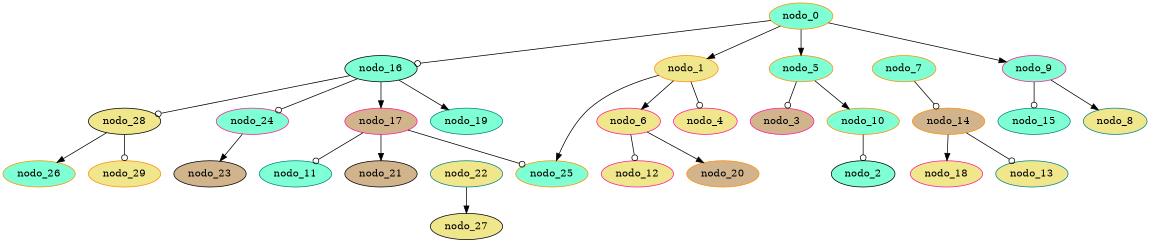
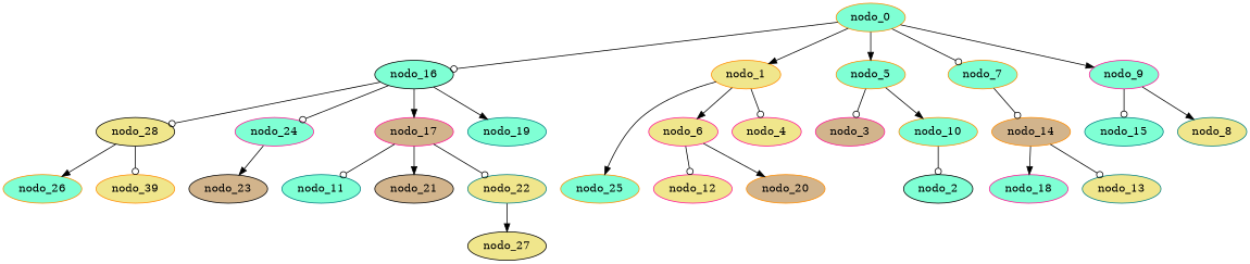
  digraph {
    node [color=darkorange fillcolor=aquamarine style=filled]
    edge [arrowhead=normal]
    nodo_16 [color=black]
    nodo_0
    nodo_1 [fillcolor=khaki]
    nodo_5
    nodo_7
    nodo_9 [color=deeppink]
    nodo_28 [color=black fillcolor=khaki]
    nodo_24 [color=deeppink]
    nodo_17 [color=deeppink fillcolor=tan]
    nodo_19 [color=teal]
    nodo_25
    nodo_6 [color=deeppink fillcolor=khaki]
    nodo_4 [color=deeppink fillcolor=khaki]
    nodo_3 [color=deeppink fillcolor=tan]
    nodo_10
    nodo_14 [fillcolor=tan]
    nodo_15 [color=teal]
    nodo_8 [color=teal fillcolor=khaki]
    nodo_26
-   nodo_29 [fillcolor=khaki]
+   nodo_29 [fillcolor=khaki label=nodo_39]
    nodo_23 [color=black fillcolor=tan]
    nodo_11 [color=teal]
    nodo_21 [color=black fillcolor=tan]
    nodo_22 [color=teal fillcolor=khaki]
    nodo_12 [color=deeppink fillcolor=khaki]
    nodo_20 [fillcolor=tan]
-   nodo_18 [color=deeppink fillcolor=khaki]
+   nodo_18 [color=deeppink]
    nodo_13 [color=teal fillcolor=khaki]
    nodo_27 [color=black fillcolor=khaki]
    nodo_2 [color=black]
    nodo_16 -> nodo_28 [arrowhead=odot]
    nodo_16 -> nodo_24 [arrowhead=odot]
    nodo_16 -> nodo_17
    nodo_16 -> nodo_19
    nodo_0 -> nodo_16 [arrowhead=odot]
    nodo_0 -> nodo_1
    nodo_0 -> nodo_5
+   nodo_0 -> nodo_7 [arrowhead=odot]
    nodo_0 -> nodo_9
    nodo_1 -> nodo_25
    nodo_1 -> nodo_6
    nodo_1 -> nodo_4 [arrowhead=odot]
    nodo_5 -> nodo_3 [arrowhead=odot]
    nodo_5 -> nodo_10
    nodo_7 -> nodo_14 [arrowhead=odot]
    nodo_9 -> nodo_15 [arrowhead=odot]
    nodo_9 -> nodo_8
    nodo_28 -> nodo_26
    nodo_28 -> nodo_29 [arrowhead=odot]
    nodo_24 -> nodo_23
    nodo_17 -> nodo_11 [arrowhead=odot]
    nodo_17 -> nodo_21
-   nodo_17 -> nodo_25 [arrowhead=odot]
+   nodo_17 -> nodo_22 [arrowhead=odot]
    nodo_6 -> nodo_12 [arrowhead=odot]
    nodo_6 -> nodo_20
    nodo_10 -> nodo_2 [arrowhead=odot]
    nodo_14 -> nodo_18
    nodo_14 -> nodo_13 [arrowhead=odot]
    nodo_22 -> nodo_27
  }
